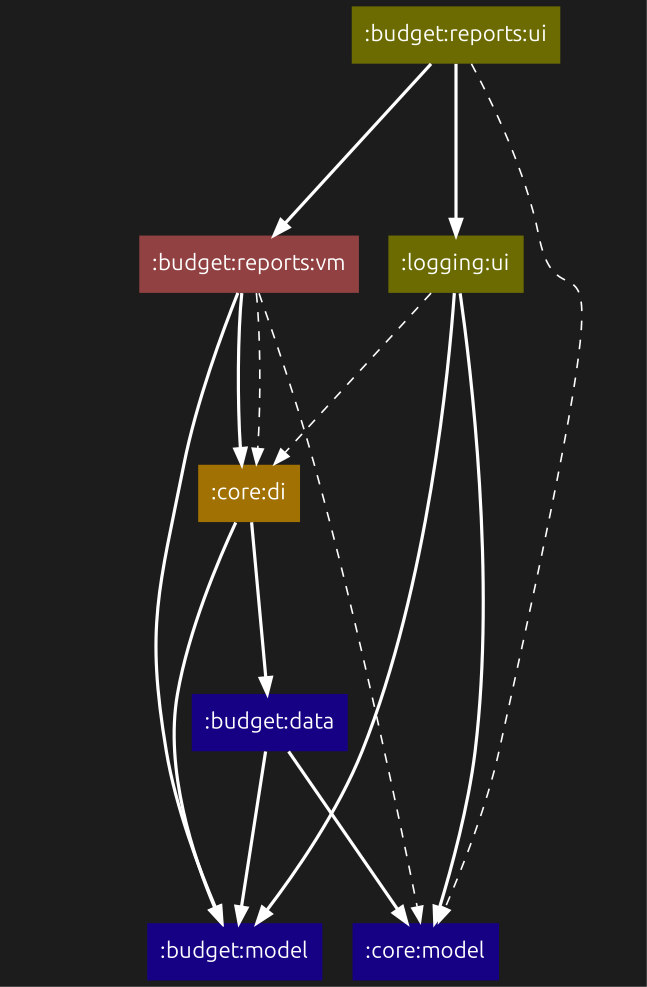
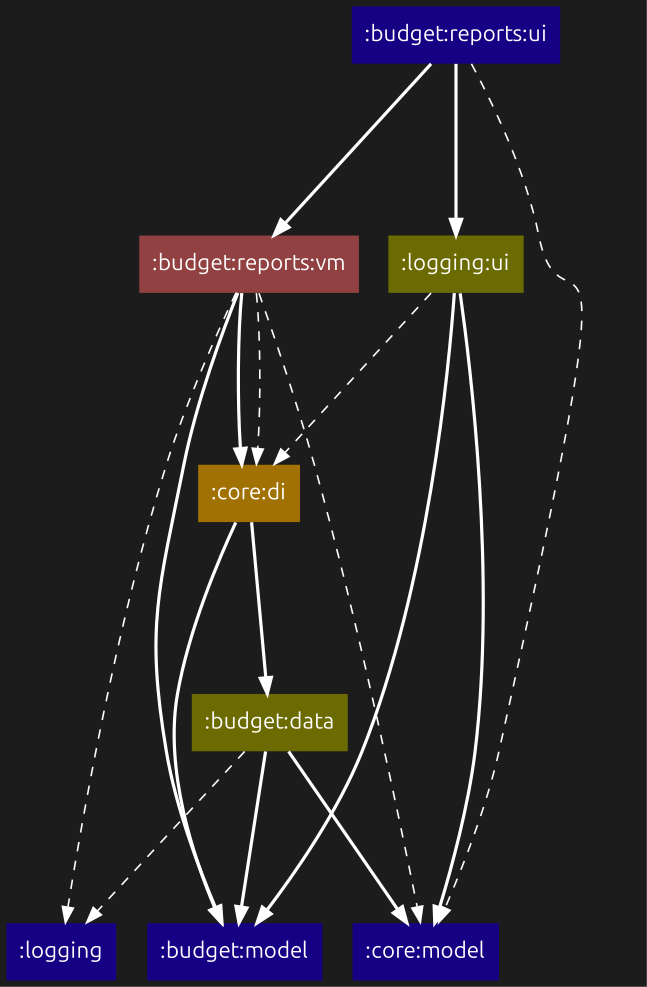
  digraph {
    bgcolor="#1c1c1c"
    fontname=Ubuntu
    rankdir=TB
    ranksep=1.5
    node [color=transparent fillcolor="#160185" fontcolor=white fontname=Ubuntu shape=box style=filled]
    edge [arrowhead=normal color=white fontname=Ubuntu style=bold]
-   ":budget:data"
+   ":budget:data" [fillcolor="#6b6b01"]
    ":budget:model"
    ":core:model"
-   ":budget:reports:ui" [fillcolor="#6b6b01"]
+   ":logging"
+   ":budget:reports:ui"
    ":budget:reports:vm" [fillcolor="#914141"]
    n7 [fillcolor="#6b6b01" label=":logging:ui"]
    ":core:di" [fillcolor="#a17103"]
    ":budget:data" -> ":budget:model"
    ":budget:data" -> ":core:model"
+   ":budget:data" -> ":logging" [style=dashed]
    ":budget:reports:ui" -> ":core:model" [style=dashed]
    ":budget:reports:ui" -> ":budget:reports:vm"
    ":budget:reports:ui" -> n7
    ":budget:reports:vm" -> ":budget:model"
    ":budget:reports:vm" -> ":core:model" [style=dashed]
+   ":budget:reports:vm" -> ":logging" [style=dashed]
    ":budget:reports:vm" -> ":core:di"
    ":budget:reports:vm" -> ":core:di" [style=dashed]
    n7 -> ":budget:model"
    n7 -> ":core:model"
    n7 -> ":core:di" [style=dashed]
    ":core:di" -> ":budget:data"
    ":core:di" -> ":budget:model"
  }
